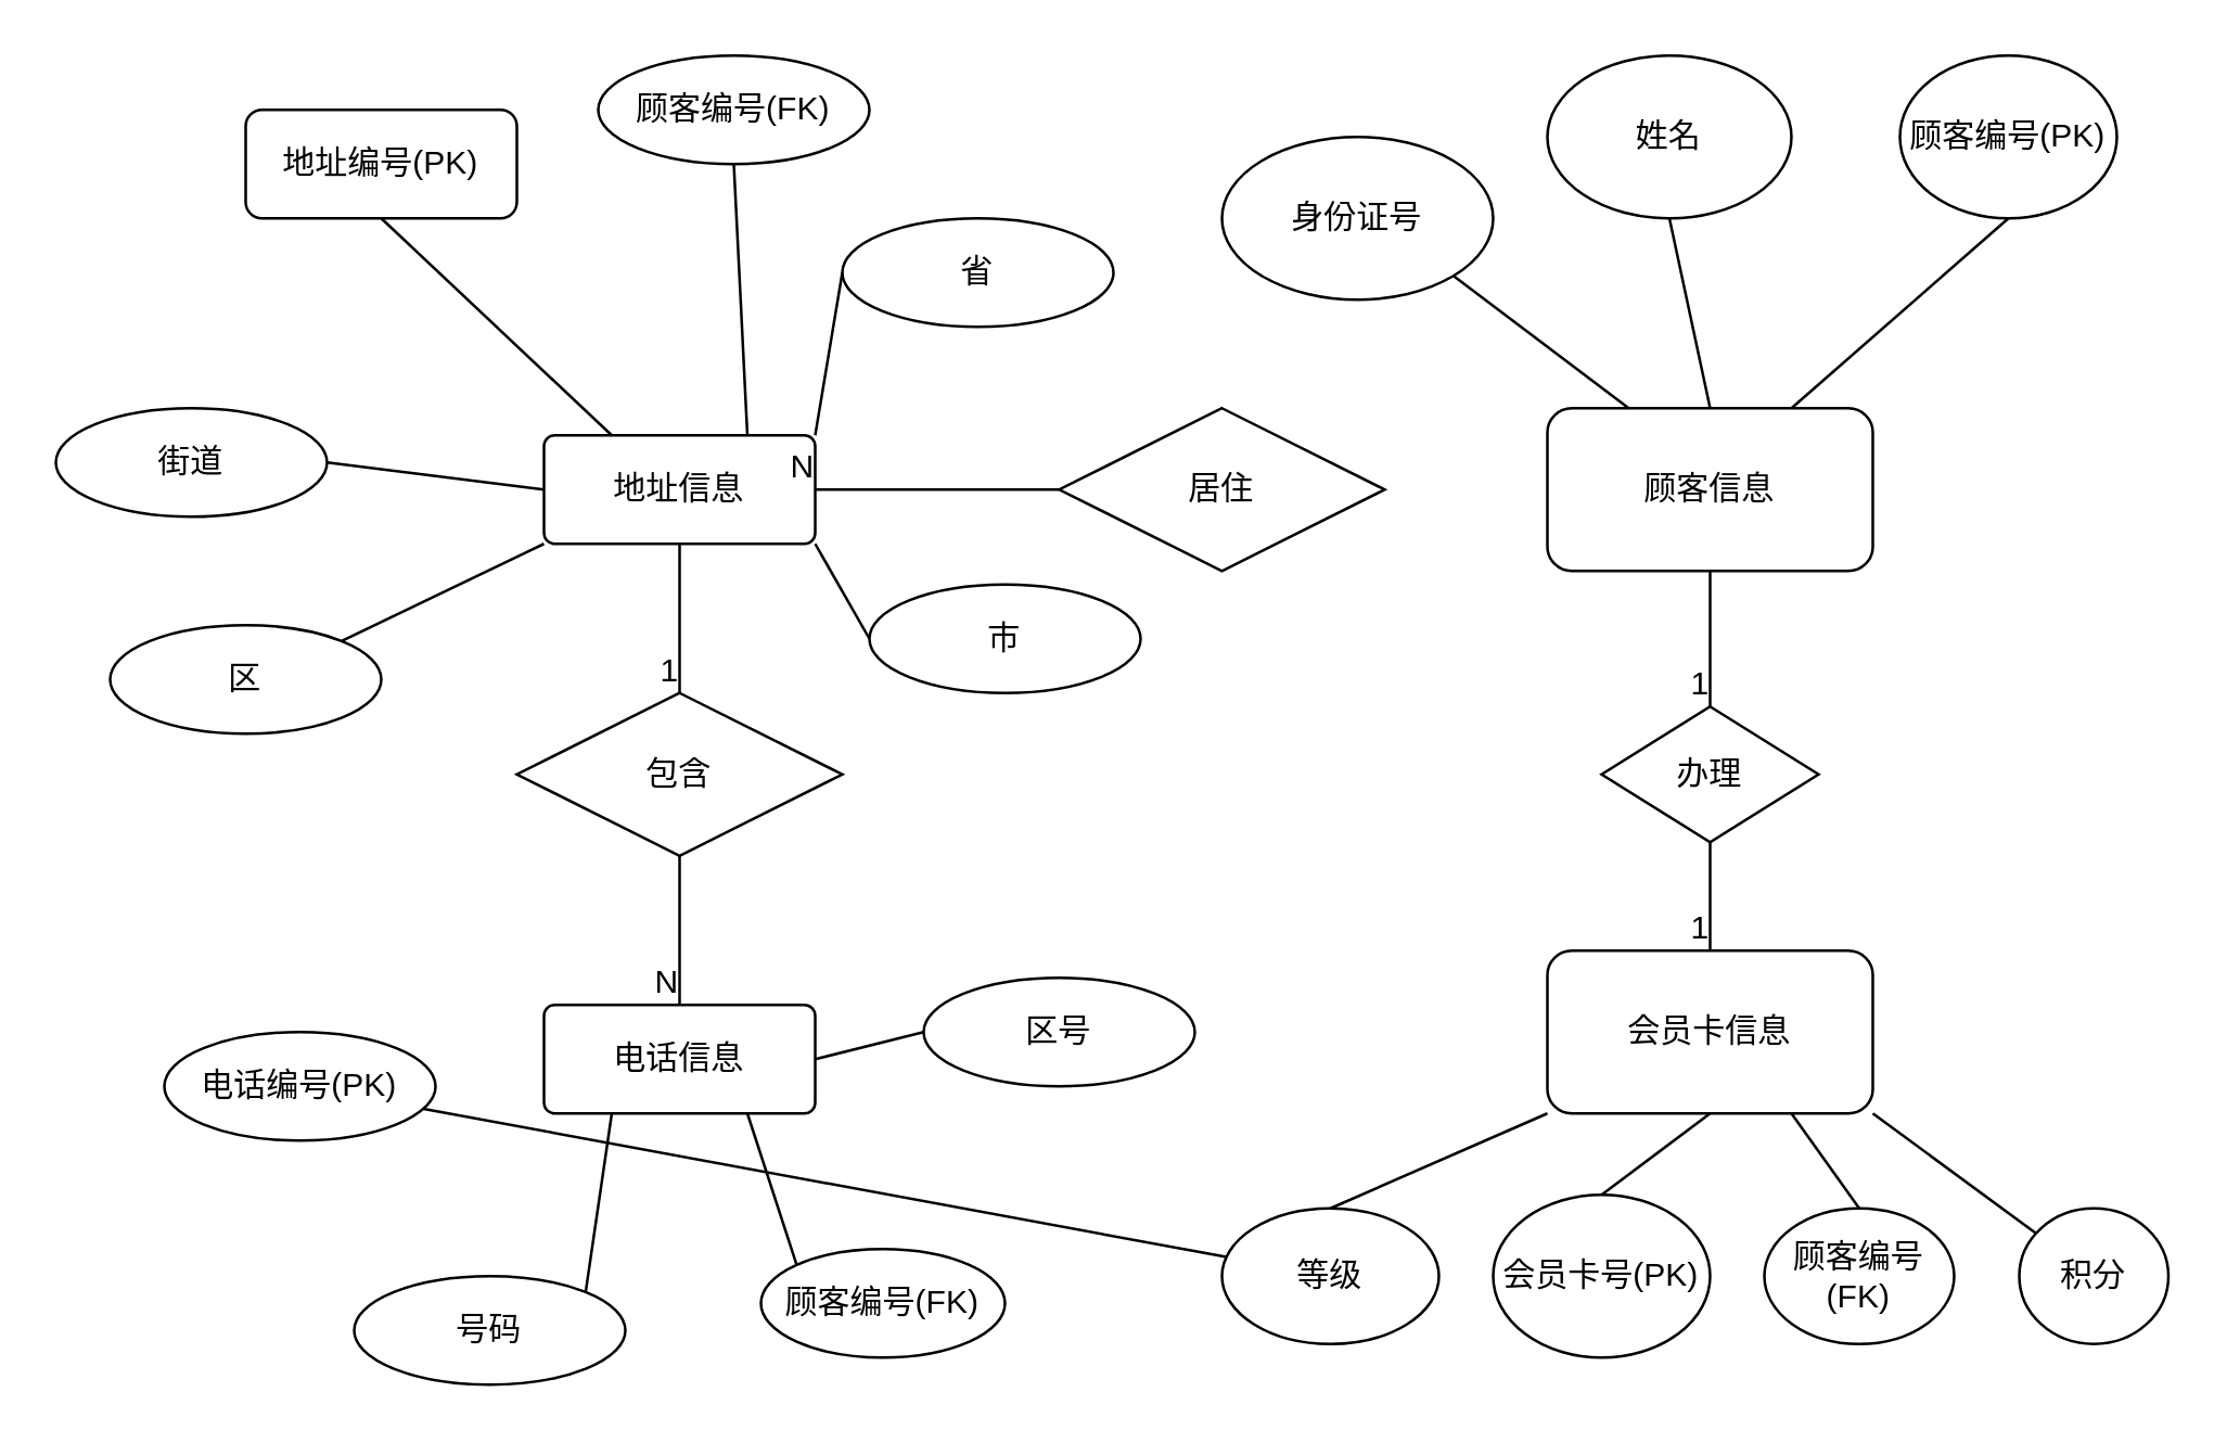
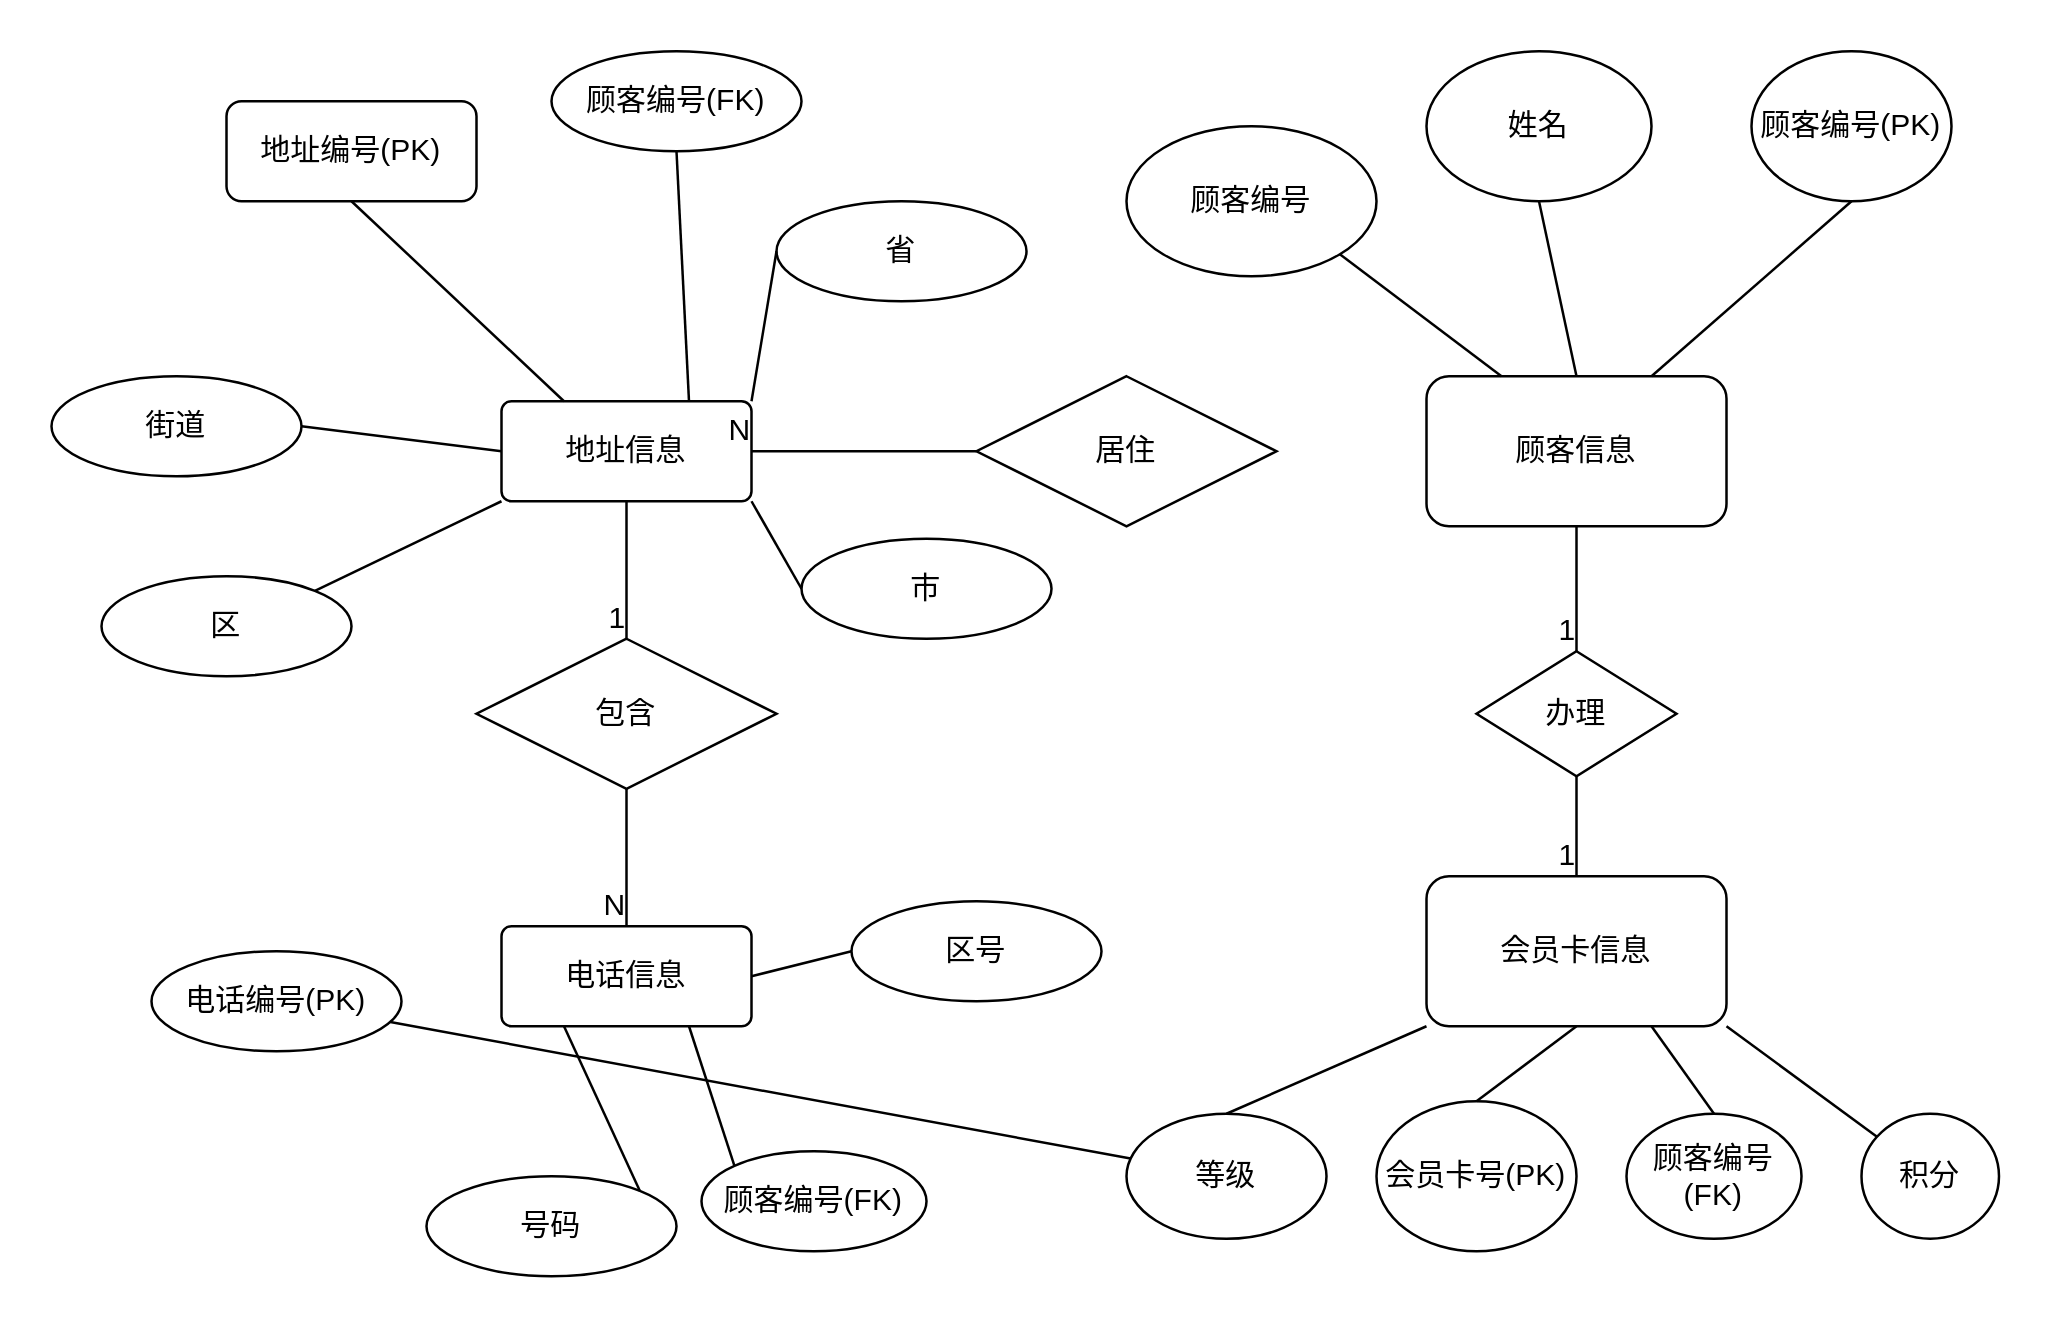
  <mxCell id="0" />
  <mxCell id="1" parent="0" />
  <mxCell id="2" value="顾客信息" style="rounded=1;whiteSpace=wrap;html=1;" parent="1" vertex="1"><mxGeometry x="570" y="150" width="120" height="60" as="geometry" /></mxCell>
  <mxCell id="3" value="会员卡信息" style="rounded=1;whiteSpace=wrap;html=1;" parent="1" vertex="1"><mxGeometry x="570" y="350" width="120" height="60" as="geometry" /></mxCell>
  <mxCell id="4" value="顾客编号(FK)" style="ellipse;whiteSpace=wrap;html=1;" parent="1" vertex="1"><mxGeometry x="650" y="445" width="70" height="50" as="geometry" /></mxCell>
  <mxCell id="5" value="积分" style="ellipse;whiteSpace=wrap;html=1;" parent="1" vertex="1"><mxGeometry x="744" y="445" width="55" height="50" as="geometry" /></mxCell>
  <mxCell id="6" value="会员卡号(PK)" style="ellipse;whiteSpace=wrap;html=1;" parent="1" vertex="1"><mxGeometry x="550" y="440" width="80" height="60" as="geometry" /></mxCell>
  <mxCell id="7" value="等级" style="ellipse;whiteSpace=wrap;html=1;" parent="1" vertex="1"><mxGeometry x="450" y="445" width="80" height="50" as="geometry" /></mxCell>
  <mxCell id="8" value="" style="endArrow=none;html=1;exitX=0;exitY=1;exitDx=0;exitDy=0;entryX=0.5;entryY=0;entryDx=0;entryDy=0;" parent="1" source="3" target="7" edge="1"><mxGeometry width="50" height="50" relative="1" as="geometry"><mxPoint x="690" y="340" as="sourcePoint" /><mxPoint x="740" y="290" as="targetPoint" /></mxGeometry></mxCell>
  <mxCell id="9" value="" style="endArrow=none;html=1;exitX=0.5;exitY=0;exitDx=0;exitDy=0;entryX=0.5;entryY=1;entryDx=0;entryDy=0;" parent="1" source="6" target="3" edge="1"><mxGeometry width="50" height="50" relative="1" as="geometry"><mxPoint x="560" y="340" as="sourcePoint" /><mxPoint x="610" y="290" as="targetPoint" /></mxGeometry></mxCell>
  <mxCell id="10" value="办理" style="rhombus;whiteSpace=wrap;html=1;" parent="1" vertex="1"><mxGeometry x="590" y="260" width="80" height="50" as="geometry" /></mxCell>
  <mxCell id="11" value="" style="endArrow=none;html=1;exitX=1;exitY=1;exitDx=0;exitDy=0;" parent="1" source="3" target="5" edge="1"><mxGeometry width="50" height="50" relative="1" as="geometry"><mxPoint x="630" y="340" as="sourcePoint" /><mxPoint x="680" y="290" as="targetPoint" /></mxGeometry></mxCell>
  <mxCell id="12" value="" style="endArrow=none;html=1;exitX=0.5;exitY=0;exitDx=0;exitDy=0;entryX=0.75;entryY=1;entryDx=0;entryDy=0;" parent="1" source="4" target="3" edge="1"><mxGeometry width="50" height="50" relative="1" as="geometry"><mxPoint x="570" y="340" as="sourcePoint" /><mxPoint x="620" y="290" as="targetPoint" /></mxGeometry></mxCell>
- <mxCell id="13" value="身份证号" style="ellipse;whiteSpace=wrap;html=1;" parent="1" vertex="1"><mxGeometry x="450" y="50" width="100" height="60" as="geometry" /></mxCell>
+ <mxCell id="13" value="顾客编号" style="ellipse;whiteSpace=wrap;html=1;" parent="1" vertex="1"><mxGeometry x="450" y="50" width="100" height="60" as="geometry" /></mxCell>
  <mxCell id="14" value="姓名" style="ellipse;whiteSpace=wrap;html=1;" parent="1" vertex="1"><mxGeometry x="570" y="20" width="90" height="60" as="geometry" /></mxCell>
  <mxCell id="15" value="" style="endArrow=none;html=1;exitX=1;exitY=1;exitDx=0;exitDy=0;entryX=0.25;entryY=0;entryDx=0;entryDy=0;" parent="1" source="13" target="2" edge="1"><mxGeometry width="50" height="50" relative="1" as="geometry"><mxPoint x="570" y="210" as="sourcePoint" /><mxPoint x="620" y="160" as="targetPoint" /></mxGeometry></mxCell>
  <mxCell id="16" value="" style="endArrow=none;html=1;exitX=0.5;exitY=1;exitDx=0;exitDy=0;entryX=0.5;entryY=0;entryDx=0;entryDy=0;" parent="1" source="14" target="2" edge="1"><mxGeometry width="50" height="50" relative="1" as="geometry"><mxPoint x="570" y="210" as="sourcePoint" /><mxPoint x="620" y="160" as="targetPoint" /></mxGeometry></mxCell>
  <mxCell id="17" value="顾客编号(PK)" style="ellipse;whiteSpace=wrap;html=1;" parent="1" vertex="1"><mxGeometry x="700" y="20" width="80" height="60" as="geometry" /></mxCell>
  <mxCell id="18" value="" style="endArrow=none;html=1;entryX=0.5;entryY=1;entryDx=0;entryDy=0;exitX=0.75;exitY=0;exitDx=0;exitDy=0;" parent="1" source="2" target="17" edge="1"><mxGeometry width="50" height="50" relative="1" as="geometry"><mxPoint x="600" y="210" as="sourcePoint" /><mxPoint x="650" y="160" as="targetPoint" /></mxGeometry></mxCell>
  <mxCell id="19" value="" style="endArrow=none;html=1;rounded=0;exitX=0.5;exitY=1;exitDx=0;exitDy=0;" parent="1" source="10" target="3" edge="1"><mxGeometry relative="1" as="geometry"><mxPoint x="680" y="380" as="sourcePoint" /><mxPoint x="840" y="380" as="targetPoint" /></mxGeometry></mxCell>
  <mxCell id="20" value="1" style="resizable=0;html=1;align=right;verticalAlign=bottom;" parent="19" connectable="0" vertex="1"><mxGeometry x="1" relative="1" as="geometry" /></mxCell>
  <mxCell id="21" value="" style="endArrow=none;html=1;rounded=0;exitX=0.5;exitY=1;exitDx=0;exitDy=0;entryX=0.5;entryY=0;entryDx=0;entryDy=0;" parent="1" source="2" target="10" edge="1"><mxGeometry relative="1" as="geometry"><mxPoint x="680" y="380" as="sourcePoint" /><mxPoint x="840" y="380" as="targetPoint" /></mxGeometry></mxCell>
  <mxCell id="22" value="1" style="resizable=0;html=1;align=right;verticalAlign=bottom;" parent="21" connectable="0" vertex="1"><mxGeometry x="1" relative="1" as="geometry" /></mxCell>
  <mxCell id="23" value="包含" style="shape=rhombus;perimeter=rhombusPerimeter;whiteSpace=wrap;html=1;align=center;" parent="1" vertex="1"><mxGeometry x="190" y="255" width="120" height="60" as="geometry" /></mxCell>
  <mxCell id="24" value="居住" style="shape=rhombus;perimeter=rhombusPerimeter;whiteSpace=wrap;html=1;align=center;" parent="1" vertex="1"><mxGeometry x="390" y="150" width="120" height="60" as="geometry" /></mxCell>
  <mxCell id="25" value="地址信息" style="rounded=1;arcSize=10;whiteSpace=wrap;html=1;align=center;" parent="1" vertex="1"><mxGeometry x="200" y="160" width="100" height="40" as="geometry" /></mxCell>
  <mxCell id="26" value="" style="endArrow=none;html=1;rounded=0;exitX=0;exitY=0.5;exitDx=0;exitDy=0;entryX=1;entryY=0.5;entryDx=0;entryDy=0;" parent="1" source="24" target="25" edge="1"><mxGeometry relative="1" as="geometry"><mxPoint x="310" y="260" as="sourcePoint" /><mxPoint x="470" y="260" as="targetPoint" /></mxGeometry></mxCell>
  <mxCell id="27" value="N" style="resizable=0;html=1;align=right;verticalAlign=bottom;" parent="26" connectable="0" vertex="1"><mxGeometry x="1" relative="1" as="geometry" /></mxCell>
  <mxCell id="28" value="" style="endArrow=none;html=1;rounded=0;exitX=0.5;exitY=1;exitDx=0;exitDy=0;entryX=0.5;entryY=0;entryDx=0;entryDy=0;" parent="1" source="25" target="23" edge="1"><mxGeometry relative="1" as="geometry"><mxPoint x="310" y="260" as="sourcePoint" /><mxPoint x="470" y="260" as="targetPoint" /></mxGeometry></mxCell>
  <mxCell id="29" value="1" style="resizable=0;html=1;align=right;verticalAlign=bottom;" parent="28" connectable="0" vertex="1"><mxGeometry x="1" relative="1" as="geometry" /></mxCell>
  <mxCell id="30" value="" style="endArrow=none;html=1;rounded=0;exitX=0.5;exitY=1;exitDx=0;exitDy=0;" parent="1" source="23" edge="1"><mxGeometry relative="1" as="geometry"><mxPoint x="310" y="360" as="sourcePoint" /><mxPoint x="250" y="370" as="targetPoint" /></mxGeometry></mxCell>
  <mxCell id="31" value="N" style="resizable=0;html=1;align=right;verticalAlign=bottom;" parent="30" connectable="0" vertex="1"><mxGeometry x="1" relative="1" as="geometry" /></mxCell>
  <mxCell id="32" value="区" style="ellipse;whiteSpace=wrap;html=1;align=center;" parent="1" vertex="1"><mxGeometry x="40" y="230" width="100" height="40" as="geometry" /></mxCell>
  <mxCell id="33" value="顾客编号(FK)" style="ellipse;whiteSpace=wrap;html=1;align=center;" parent="1" vertex="1"><mxGeometry x="220" y="20" width="100" height="40" as="geometry" /></mxCell>
  <mxCell id="34" value="地址编号(PK)" style="whiteSpace=wrap;html=1;align=center;rounded=1;" parent="1" vertex="1"><mxGeometry x="90" y="40" width="100" height="40" as="geometry" /></mxCell>
  <mxCell id="35" value="街道" style="ellipse;whiteSpace=wrap;html=1;align=center;" parent="1" vertex="1"><mxGeometry x="20" y="150" width="100" height="40" as="geometry" /></mxCell>
  <mxCell id="36" value="省" style="ellipse;whiteSpace=wrap;html=1;align=center;" parent="1" vertex="1"><mxGeometry x="310" y="80" width="100" height="40" as="geometry" /></mxCell>
  <mxCell id="37" value="市" style="ellipse;whiteSpace=wrap;html=1;align=center;" parent="1" vertex="1"><mxGeometry x="320" y="215" width="100" height="40" as="geometry" /></mxCell>
  <mxCell id="38" value="" style="endArrow=none;html=1;rounded=0;exitX=0;exitY=0.5;exitDx=0;exitDy=0;entryX=1;entryY=0.5;entryDx=0;entryDy=0;" parent="1" source="25" target="35" edge="1"><mxGeometry relative="1" as="geometry"><mxPoint x="30" y="280" as="sourcePoint" /><mxPoint x="190" y="280" as="targetPoint" /></mxGeometry></mxCell>
  <mxCell id="39" value="" style="endArrow=none;html=1;rounded=0;exitX=0.25;exitY=0;exitDx=0;exitDy=0;entryX=0.5;entryY=1;entryDx=0;entryDy=0;" parent="1" source="25" target="34" edge="1"><mxGeometry relative="1" as="geometry"><mxPoint x="30" y="280" as="sourcePoint" /><mxPoint x="190" y="280" as="targetPoint" /></mxGeometry></mxCell>
  <mxCell id="40" value="" style="endArrow=none;html=1;rounded=0;exitX=0.75;exitY=0;exitDx=0;exitDy=0;entryX=0.5;entryY=1;entryDx=0;entryDy=0;" parent="1" source="25" target="33" edge="1"><mxGeometry relative="1" as="geometry"><mxPoint x="30" y="280" as="sourcePoint" /><mxPoint x="190" y="280" as="targetPoint" /></mxGeometry></mxCell>
  <mxCell id="41" value="" style="endArrow=none;html=1;rounded=0;exitX=1;exitY=0;exitDx=0;exitDy=0;entryX=0;entryY=0.5;entryDx=0;entryDy=0;" parent="1" source="25" target="36" edge="1"><mxGeometry relative="1" as="geometry"><mxPoint x="30" y="280" as="sourcePoint" /><mxPoint x="190" y="280" as="targetPoint" /></mxGeometry></mxCell>
  <mxCell id="42" value="" style="endArrow=none;html=1;rounded=0;entryX=1;entryY=0;entryDx=0;entryDy=0;exitX=0;exitY=1;exitDx=0;exitDy=0;" parent="1" source="25" target="32" edge="1"><mxGeometry relative="1" as="geometry"><mxPoint x="30" y="230" as="sourcePoint" /><mxPoint x="190" y="280" as="targetPoint" /></mxGeometry></mxCell>
  <mxCell id="43" value="" style="endArrow=none;html=1;rounded=0;exitX=1;exitY=1;exitDx=0;exitDy=0;entryX=0;entryY=0.5;entryDx=0;entryDy=0;" parent="1" source="25" target="37" edge="1"><mxGeometry relative="1" as="geometry"><mxPoint x="30" y="280" as="sourcePoint" /><mxPoint x="190" y="280" as="targetPoint" /></mxGeometry></mxCell>
  <mxCell id="44" value="电话信息&lt;br&gt;" style="rounded=1;arcSize=10;whiteSpace=wrap;html=1;align=center;" parent="1" vertex="1"><mxGeometry x="200" y="370" width="100" height="40" as="geometry" /></mxCell>
  <mxCell id="45" value="顾客编号(FK)" style="ellipse;whiteSpace=wrap;html=1;" parent="1" vertex="1"><mxGeometry x="280" y="460" width="90" height="40" as="geometry" /></mxCell>
  <mxCell id="46" value="" style="endArrow=none;html=1;rounded=0;exitX=0.75;exitY=1;exitDx=0;exitDy=0;entryX=0;entryY=0;entryDx=0;entryDy=0;" parent="1" source="44" target="45" edge="1"><mxGeometry relative="1" as="geometry"><mxPoint x="120" y="460" as="sourcePoint" /><mxPoint x="280" y="460" as="targetPoint" /></mxGeometry></mxCell>
- <mxCell id="47" value="号码" style="ellipse;whiteSpace=wrap;html=1;align=center;" parent="1" vertex="1"><mxGeometry x="130" y="470" width="100" height="40" as="geometry" /></mxCell>
+ <mxCell id="47" value="号码" style="ellipse;whiteSpace=wrap;html=1;align=center;" parent="1" vertex="1"><mxGeometry x="170" y="470" width="100" height="40" as="geometry" /></mxCell>
  <mxCell id="48" value="区号" style="ellipse;whiteSpace=wrap;html=1;align=center;" parent="1" vertex="1"><mxGeometry x="340" y="360" width="100" height="40" as="geometry" /></mxCell>
  <mxCell id="49" value="电话编号(PK)" style="ellipse;whiteSpace=wrap;html=1;align=center;" parent="1" vertex="1"><mxGeometry y="380" width="100" height="40" as="geometry" x="60" /></mxCell>
  <mxCell id="50" value="" style="endArrow=none;html=1;rounded=0;" parent="1" source="49" target="7" edge="1"><mxGeometry relative="1" as="geometry"><mxPoint x="120" y="460" as="sourcePoint" /><mxPoint x="280" y="460" as="targetPoint" /></mxGeometry></mxCell>
  <mxCell id="51" value="" style="endArrow=none;html=1;rounded=0;exitX=1;exitY=0.5;exitDx=0;exitDy=0;entryX=0;entryY=0.5;entryDx=0;entryDy=0;" parent="1" source="44" target="48" edge="1"><mxGeometry relative="1" as="geometry"><mxPoint x="130" y="440" as="sourcePoint" /><mxPoint x="290" y="440" as="targetPoint" /></mxGeometry></mxCell>
  <mxCell id="52" value="" style="endArrow=none;html=1;rounded=0;exitX=1;exitY=0;exitDx=0;exitDy=0;entryX=0.25;entryY=1;entryDx=0;entryDy=0;" parent="1" source="47" target="44" edge="1"><mxGeometry relative="1" as="geometry"><mxPoint x="120" y="460" as="sourcePoint" /><mxPoint x="280" y="460" as="targetPoint" /></mxGeometry></mxCell>
